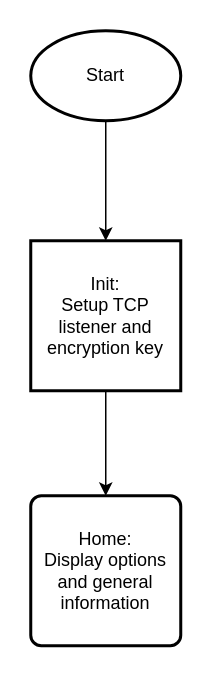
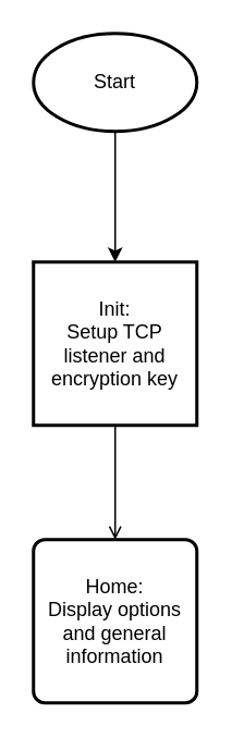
  <mxCell id="0" />
  <mxCell id="1" parent="0" />
  <mxCell id="2" style="edgeStyle=orthogonalEdgeStyle;rounded=0;orthogonalLoop=1;jettySize=auto;html=1;exitX=0.5;exitY=1;exitDx=0;exitDy=0;exitPerimeter=0;entryX=0.5;entryY=0;entryDx=0;entryDy=0;" edge="1" parent="1" source="3" target="5"><mxGeometry relative="1" as="geometry" /></mxCell>
  <mxCell id="3" value="Start" style="strokeWidth=2;html=1;shape=mxgraph.flowchart.start_1;whiteSpace=wrap;" vertex="1" parent="1"><mxGeometry x="20" y="20" width="100" height="60" as="geometry" /></mxCell>
- <mxCell id="4" style="edgeStyle=orthogonalEdgeStyle;rounded=0;orthogonalLoop=1;jettySize=auto;html=1;exitX=0.5;exitY=1;exitDx=0;exitDy=0;" edge="1" parent="1" source="5" target="6"><mxGeometry relative="1" as="geometry" /></mxCell>
+ <mxCell id="4" style="edgeStyle=orthogonalEdgeStyle;rounded=0;orthogonalLoop=1;jettySize=auto;html=1;exitX=0.5;exitY=1;exitDx=0;exitDy=0;endArrow=open;" edge="1" parent="1" source="5" target="6"><mxGeometry relative="1" as="geometry" /></mxCell>
  <mxCell id="5" value="Init:&lt;br&gt;Setup TCP listener and encryption key" style="whiteSpace=wrap;html=1;absoluteArcSize=1;arcSize=14;strokeWidth=2;rounded=0;" vertex="1" parent="1"><mxGeometry x="20" y="160" width="100" height="100" as="geometry" /></mxCell>
  <mxCell id="6" value="Home:&lt;br&gt;Display options and general information" style="rounded=1;whiteSpace=wrap;html=1;absoluteArcSize=1;arcSize=14;strokeWidth=2;" vertex="1" parent="1"><mxGeometry x="20" y="330" width="100" height="100" as="geometry" /></mxCell>
